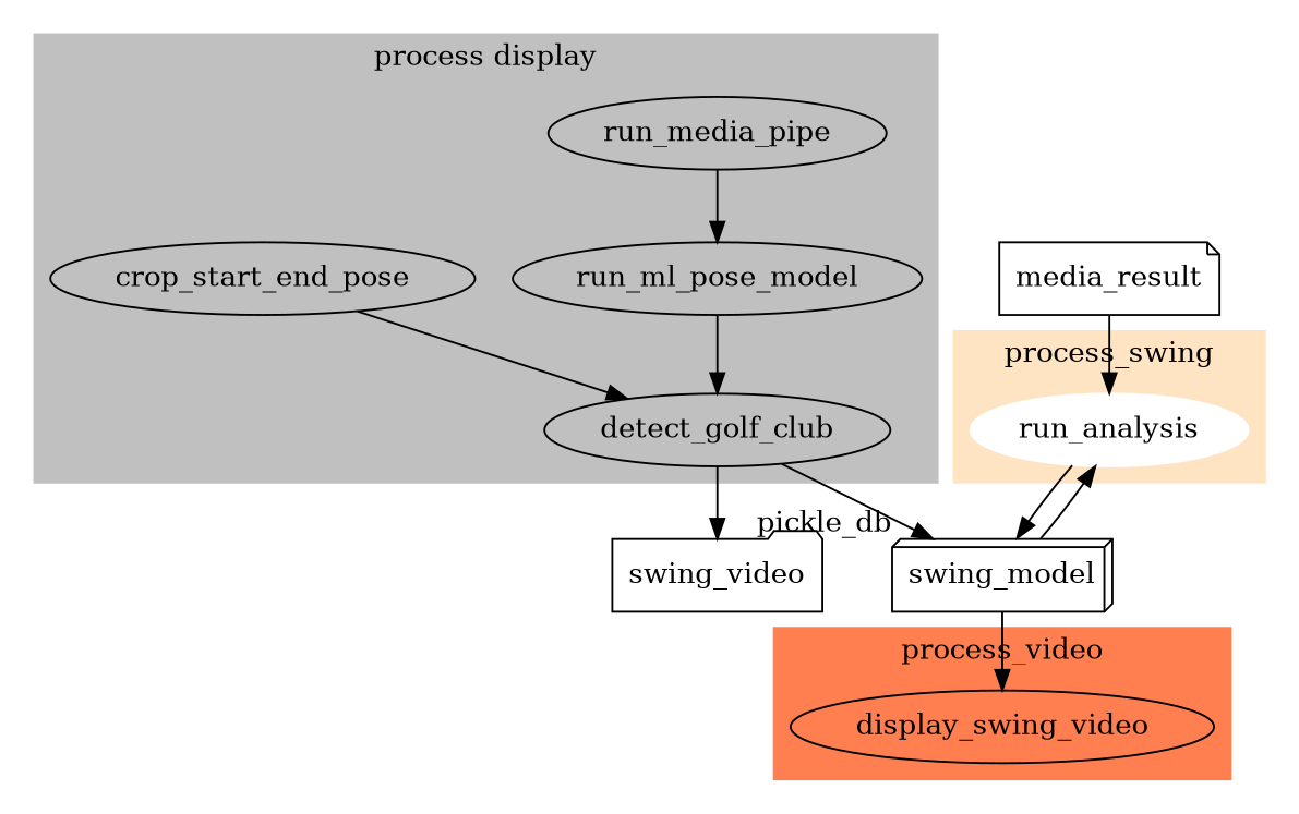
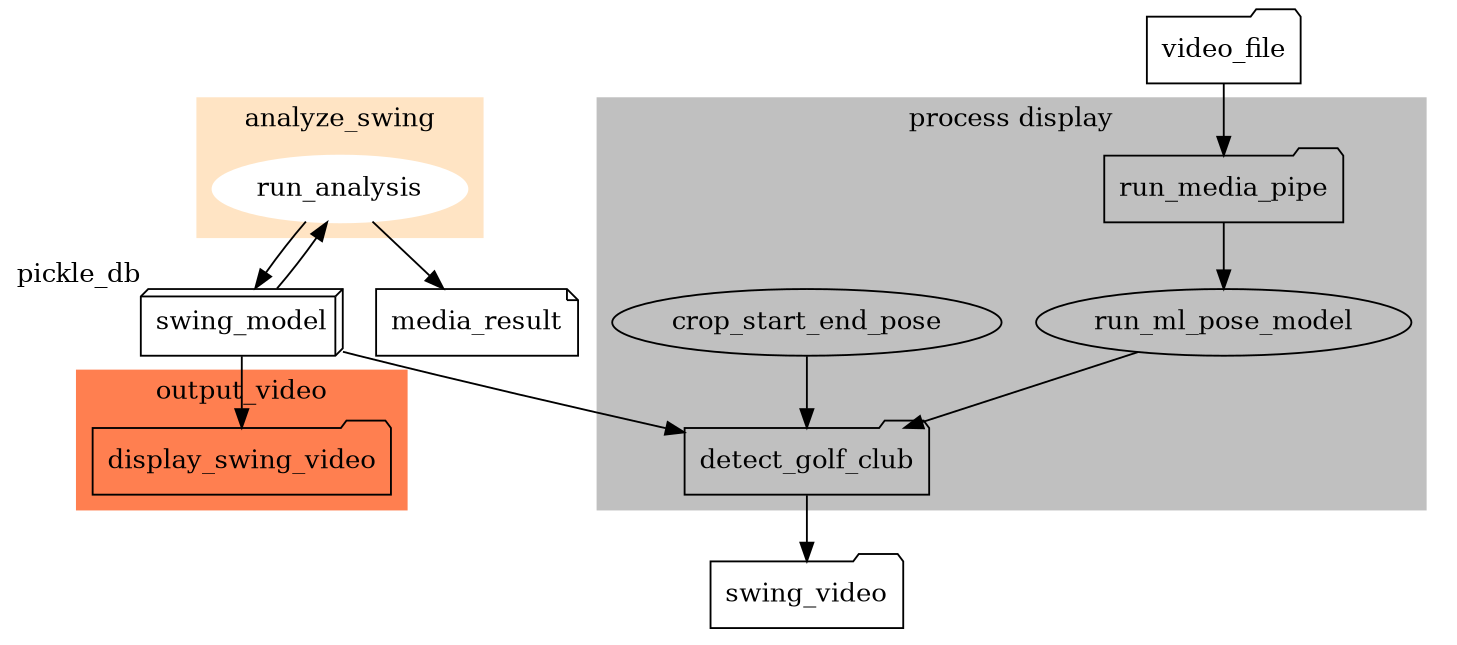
  digraph {
-   run_media_pipe
+   run_media_pipe [shape=folder]
    run_ml_pose_model
    crop_start_end_pose
-   detect_golf_club
+   detect_golf_club [shape=folder]
    n5 [color=white label=run_analysis style=filled]
-   display_swing_video
+   display_swing_video [shape=folder]
    swing_model [shape=box3d xlabel=pickle_db]
    swing_video [shape=folder]
    n9 [label=media_result shape=note]
+   video_file [shape=folder]
    subgraph cluster_1 {
      color=grey
      label="process display"
      style=filled
      run_media_pipe
      run_ml_pose_model
      crop_start_end_pose
      detect_golf_club
    }
    subgraph cluster_2 {
      color=bisque
-     label=process_swing
+     label=analyze_swing
      style=filled
      n5
    }
    subgraph cluster_3 {
      color=coral
-     label=process_video
+     label=output_video
      style=filled
      display_swing_video
    }
    run_media_pipe -> run_ml_pose_model
    run_ml_pose_model -> detect_golf_club
    crop_start_end_pose -> detect_golf_club
-   detect_golf_club -> swing_model
+   swing_model -> detect_golf_club
    detect_golf_club -> swing_video
    n5 -> swing_model
-   n9 -> n5
+   n5 -> n9
    swing_model -> n5
    swing_model -> display_swing_video
+   video_file -> run_media_pipe
  }
